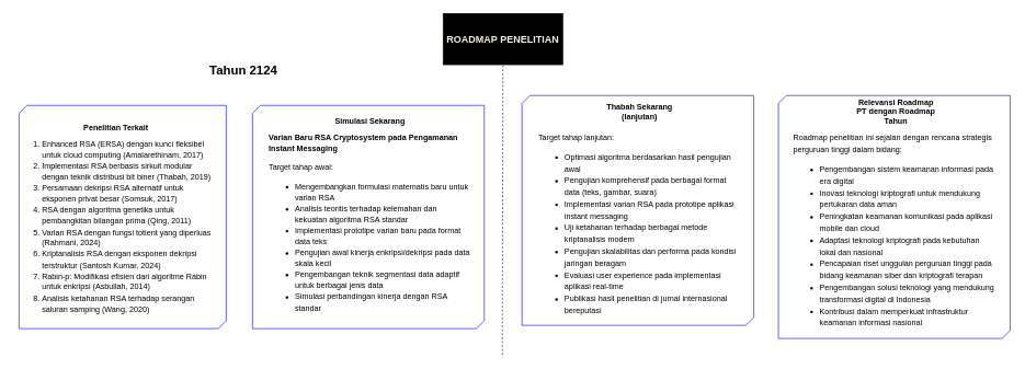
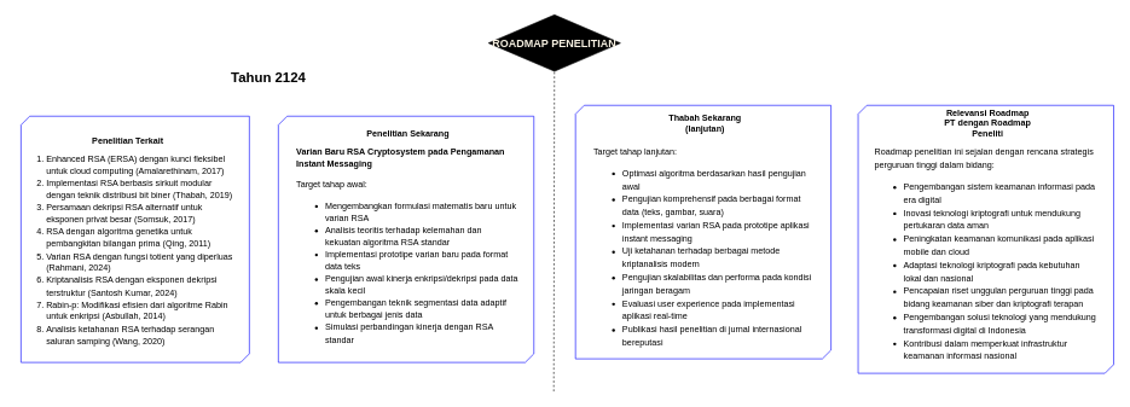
  <mxCell id="0" />
  <mxCell id="1" parent="0" />
  <mxCell id="2" value="" style="verticalLabelPosition=bottom;verticalAlign=top;html=1;shape=mxgraph.basic.diag_snip_rect;dx=6;whiteSpace=wrap;strokeColor=#0000FF;" parent="1" vertex="1"><mxGeometry x="27.85" y="160" width="315.15" height="340" as="geometry" /></mxCell>
  <mxCell id="3" value="&lt;font style=&quot;font-size: 19px;&quot;&gt;Tahun 2124&lt;/font&gt;" style="text;html=1;align=center;verticalAlign=middle;whiteSpace=wrap;rounded=0;fontSize=15;fontStyle=1" parent="1" vertex="1"><mxGeometry x="315.57" y="90" width="107.43" height="35.81" as="geometry" /></mxCell>
  <mxCell id="4" value="Penelitian Terkait" style="text;html=1;align=center;verticalAlign=middle;whiteSpace=wrap;rounded=0;fontStyle=1" parent="1" vertex="1"><mxGeometry x="108" y="180" width="135" height="30" as="geometry" /></mxCell>
  <mxCell id="5" value="&lt;ol style=&quot;line-height: 140%;&quot;&gt;&lt;li class=&quot;whitespace-normal break-words&quot;&gt;Enhanced RSA (ERSA) dengan kunci fleksibel untuk cloud computing (Amalarethinam, 2017)&lt;/li&gt;&lt;li class=&quot;whitespace-normal break-words&quot;&gt;Implementasi RSA berbasis sirkuit modular dengan teknik distribusi bit biner (Thabah, 2019)&lt;/li&gt;&lt;li class=&quot;whitespace-normal break-words&quot;&gt;Persamaan dekripsi RSA alternatif untuk eksponen privat besar (Somsuk, 2017)&lt;/li&gt;&lt;li class=&quot;whitespace-normal break-words&quot;&gt;RSA dengan algoritma genetika untuk pembangkitan bilangan prima (Qing, 2011)&lt;/li&gt;&lt;li class=&quot;whitespace-normal break-words&quot;&gt;Varian RSA dengan fungsi totient yang diperluas (Rahmani, 2024)&lt;/li&gt;&lt;li class=&quot;whitespace-normal break-words&quot;&gt;Kriptanalisis RSA dengan eksponen dekripsi terstruktur (Santosh Kumar, 2024)&lt;/li&gt;&lt;li class=&quot;whitespace-normal break-words&quot;&gt;Rabin-p: Modifikasi efisien dari algoritme Rabin untuk enkripsi (Asbullah, 2014)&lt;/li&gt;&lt;li class=&quot;whitespace-normal break-words&quot;&gt;Analisis ketahanan RSA terhadap serangan saluran samping (Wang, 2020)&lt;/li&gt;&lt;/ol&gt;" style="text;html=1;align=left;verticalAlign=middle;whiteSpace=wrap;rounded=0;" parent="1" vertex="1"><mxGeometry x="20.5" y="280" width="310" height="130" as="geometry" /></mxCell>
  <mxCell id="6" value="Penelitian Terkait" style="text;html=1;align=center;verticalAlign=middle;whiteSpace=wrap;rounded=0;fontStyle=1" parent="1" vertex="1"><mxGeometry x="473.07" y="170" width="135" height="30" as="geometry" /></mxCell>
  <mxCell id="7" value="" style="verticalLabelPosition=bottom;verticalAlign=top;html=1;shape=mxgraph.basic.diag_snip_rect;dx=6;whiteSpace=wrap;strokeColor=#0000FF;" parent="1" vertex="1"><mxGeometry x="383" y="160" width="352.57" height="340" as="geometry" /></mxCell>
  <mxCell id="8" value="&lt;div style=&quot;line-height: 140%;&quot;&gt;&lt;p style=&quot;background-color: transparent; color: light-dark(rgb(0, 0, 0), rgb(255, 255, 255)); display: inline !important;&quot; class=&quot;whitespace-pre-wrap break-words&quot;&gt;&lt;strong&gt;Varian Baru RSA Cryptosystem pada Pengamanan Instant Messaging&lt;/strong&gt;&lt;/p&gt;&lt;br style=&quot;background-color: transparent; color: light-dark(rgb(0, 0, 0), rgb(255, 255, 255));&quot;&gt;&lt;p style=&quot;background-color: transparent; color: light-dark(rgb(0, 0, 0), rgb(255, 255, 255));&quot; class=&quot;whitespace-pre-wrap break-words&quot;&gt;Target tahap awal:&lt;/p&gt;&lt;ul style=&quot;background-color: transparent; color: light-dark(rgb(0, 0, 0), rgb(255, 255, 255));&quot; depth=&quot;0&quot; class=&quot;[&amp;amp;:not(:last-child)_ul]:pb-1 [&amp;amp;:not(:last-child)_ol]:pb-1 list-disc space-y-1.5 pl-7&quot;&gt;&lt;li class=&quot;whitespace-normal break-words&quot;&gt;Mengembangkan formulasi matematis baru untuk varian RSA&lt;/li&gt;&lt;li class=&quot;whitespace-normal break-words&quot;&gt;Analisis teoritis terhadap kelemahan dan kekuatan algoritma RSA standar&lt;/li&gt;&lt;li class=&quot;whitespace-normal break-words&quot;&gt;Implementasi prototipe varian baru pada format data teks&lt;/li&gt;&lt;li class=&quot;whitespace-normal break-words&quot;&gt;Pengujian awal kinerja enkripsi/dekripsi pada data skala kecil&lt;/li&gt;&lt;li class=&quot;whitespace-normal break-words&quot;&gt;Pengembangan teknik segmentasi data adaptif untuk berbagai jenis data&lt;/li&gt;&lt;li class=&quot;whitespace-normal break-words&quot;&gt;Simulasi perbandingan kinerja dengan RSA standar&lt;/li&gt;&lt;/ul&gt;&lt;/div&gt;" style="text;html=1;align=left;verticalAlign=middle;whiteSpace=wrap;rounded=0;" parent="1" vertex="1"><mxGeometry x="405.57" y="280" width="310" height="130" as="geometry" /></mxCell>
- <mxCell id="9" value="Simulasi Sekarang" style="text;html=1;align=center;verticalAlign=middle;whiteSpace=wrap;rounded=0;fontStyle=1" parent="1" vertex="1"><mxGeometry x="498.07" y="170" width="127.5" height="30" as="geometry" /></mxCell>
+ <mxCell id="9" value="Penelitian Sekarang" style="text;html=1;align=center;verticalAlign=middle;whiteSpace=wrap;rounded=0;fontStyle=1" parent="1" vertex="1"><mxGeometry x="498.07" y="170" width="127.5" height="30" as="geometry" /></mxCell>
  <mxCell id="10" value="Penelitian Terkait" style="text;html=1;align=center;verticalAlign=middle;whiteSpace=wrap;rounded=0;fontStyle=1" parent="1" vertex="1"><mxGeometry x="883.07" y="155" width="135" height="30" as="geometry" /></mxCell>
  <mxCell id="11" value="" style="verticalLabelPosition=bottom;verticalAlign=top;html=1;shape=mxgraph.basic.diag_snip_rect;dx=6;whiteSpace=wrap;strokeColor=#0000FF;" parent="1" vertex="1"><mxGeometry x="793" y="145" width="352.57" height="350" as="geometry" /></mxCell>
  <mxCell id="12" value="&lt;div style=&quot;line-height: 150%;&quot;&gt;&lt;p class=&quot;whitespace-pre-wrap break-words&quot;&gt;Target tahap lanjutan:&lt;/p&gt;&lt;ul depth=&quot;0&quot; class=&quot;[&amp;amp;:not(:last-child)_ul]:pb-1 [&amp;amp;:not(:last-child)_ol]:pb-1 list-disc space-y-1.5 pl-7&quot;&gt;&lt;li class=&quot;whitespace-normal break-words&quot;&gt;Optimasi algoritma berdasarkan hasil pengujian awal&lt;/li&gt;&lt;li class=&quot;whitespace-normal break-words&quot;&gt;Pengujian komprehensif pada berbagai format data (teks, gambar, suara)&lt;/li&gt;&lt;li class=&quot;whitespace-normal break-words&quot;&gt;Implementasi varian RSA pada prototipe aplikasi instant messaging&lt;/li&gt;&lt;li class=&quot;whitespace-normal break-words&quot;&gt;Uji ketahanan terhadap berbagai metode kriptanalisis modern&lt;/li&gt;&lt;li class=&quot;whitespace-normal break-words&quot;&gt;Pengujian skalabilitas dan performa pada kondisi jaringan beragam&lt;/li&gt;&lt;li class=&quot;whitespace-normal break-words&quot;&gt;Evaluasi user experience pada implementasi aplikasi real-time&lt;/li&gt;&lt;li class=&quot;whitespace-normal break-words&quot;&gt;Publikasi hasil penelitian di jurnal internasional bereputasi&lt;/li&gt;&lt;/ul&gt;&lt;/div&gt;" style="text;html=1;align=left;verticalAlign=middle;whiteSpace=wrap;rounded=0;" parent="1" vertex="1"><mxGeometry x="815.57" y="275" width="310" height="130" as="geometry" /></mxCell>
  <mxCell id="13" value="Thabah Sekarang (lanjutan)" style="text;html=1;align=center;verticalAlign=middle;whiteSpace=wrap;rounded=0;fontStyle=1" parent="1" vertex="1"><mxGeometry x="908.07" y="155" width="127.5" height="30" as="geometry" /></mxCell>
  <mxCell id="14" value="Penelitian Terkait" style="text;html=1;align=center;verticalAlign=middle;whiteSpace=wrap;rounded=0;fontStyle=1" parent="1" vertex="1"><mxGeometry x="1273.07" y="155" width="135" height="30" as="geometry" /></mxCell>
  <mxCell id="15" value="" style="verticalLabelPosition=bottom;verticalAlign=top;html=1;shape=mxgraph.basic.diag_snip_rect;dx=6;whiteSpace=wrap;strokeColor=#0000FF;" parent="1" vertex="1"><mxGeometry x="1183" y="145" width="352.57" height="370" as="geometry" /></mxCell>
  <mxCell id="16" value="&lt;div style=&quot;line-height: 150%;&quot;&gt;&lt;p class=&quot;whitespace-pre-wrap break-words&quot;&gt;Roadmap penelitian ini sejalan dengan rencana strategis perguruan tinggi dalam bidang:&lt;/p&gt;&lt;ul depth=&quot;0&quot; class=&quot;[&amp;amp;:not(:last-child)_ul]:pb-1 [&amp;amp;:not(:last-child)_ol]:pb-1 list-disc space-y-1.5 pl-7&quot;&gt;&lt;li class=&quot;whitespace-normal break-words&quot;&gt;Pengembangan sistem keamanan informasi pada era digital&lt;/li&gt;&lt;li class=&quot;whitespace-normal break-words&quot;&gt;Inovasi teknologi kriptografi untuk mendukung pertukaran data aman&lt;/li&gt;&lt;li class=&quot;whitespace-normal break-words&quot;&gt;Peningkatan keamanan komunikasi pada aplikasi mobile dan cloud&lt;/li&gt;&lt;li class=&quot;whitespace-normal break-words&quot;&gt;Adaptasi teknologi kriptografi pada kebutuhan lokal dan nasional&lt;/li&gt;&lt;li class=&quot;whitespace-normal break-words&quot;&gt;Pencapaian riset unggulan perguruan tinggi pada bidang keamanan siber dan kriptografi terapan&lt;/li&gt;&lt;li class=&quot;whitespace-normal break-words&quot;&gt;Pengembangan solusi teknologi yang mendukung transformasi digital di Indonesia&lt;/li&gt;&lt;li class=&quot;whitespace-normal break-words&quot;&gt;Kontribusi dalam memperkuat infrastruktur keamanan informasi nasional&lt;/li&gt;&lt;/ul&gt;&lt;/div&gt;" style="text;html=1;align=left;verticalAlign=middle;whiteSpace=wrap;rounded=0;" parent="1" vertex="1"><mxGeometry x="1204.28" y="285" width="310" height="130" as="geometry" /></mxCell>
- <mxCell id="17" value="Relevansi Roadmap PT dengan Roadmap Tahun" style="text;html=1;align=center;verticalAlign=middle;whiteSpace=wrap;rounded=0;fontStyle=1" parent="1" vertex="1"><mxGeometry x="1298.07" y="155" width="127.5" height="30" as="geometry" /></mxCell>
+ <mxCell id="17" value="Relevansi Roadmap PT dengan Roadmap Peneliti" style="text;html=1;align=center;verticalAlign=middle;whiteSpace=wrap;rounded=0;fontStyle=1" parent="1" vertex="1"><mxGeometry x="1298.07" y="155" width="127.5" height="30" as="geometry" /></mxCell>
  <mxCell id="18" value="" style="endArrow=none;dashed=1;html=1;rounded=0;" parent="1" edge="1" target="19"><mxGeometry width="50" height="50" relative="1" as="geometry"><mxPoint x="763" y="540" as="sourcePoint" /><mxPoint x="767" y="10" as="targetPoint" /></mxGeometry></mxCell>
- <mxCell id="19" value="&lt;font style=&quot;color: rgb(248, 242, 227); font-size: 15px;&quot;&gt;ROADMAP PENELITIAN&lt;/font&gt;" style="rounded=0;whiteSpace=wrap;html=1;fillColor=#000000;fontStyle=1" vertex="1" parent="1"><mxGeometry x="673" y="20" width="182" height="78" as="geometry" /></mxCell>
+ <mxCell id="19" value="&lt;font style=&quot;color: rgb(248, 242, 227); font-size: 15px;&quot;&gt;ROADMAP PENELITIAN&lt;/font&gt;" style="rhombus;whiteSpace=wrap;html=1;fillColor=#000000;fontStyle=1;" vertex="1" parent="1"><mxGeometry x="673" y="20" width="182" height="78" as="geometry" /></mxCell>
